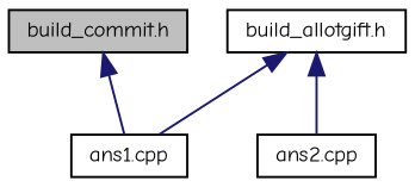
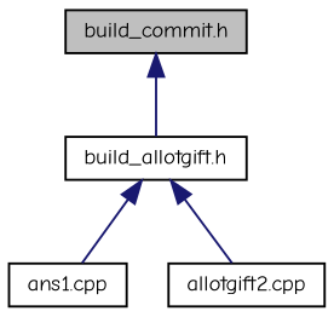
  digraph {
    fontname="Comic Neue"
    node [color=black fillcolor=white fontname="Comic Neue" fontsize=10 shape=record style=filled]
    edge [color=midnightblue dir=back fontname="Comic Neue" fontsize=10 labelfontname=Helvetica labelfontsize=10 style=solid]
    n1 [fillcolor=grey75 fontcolor=black height=0.2 label="build_commit.h" width=0.4]
    n2 [height=0.2 label="build_allotgift.h" width=0.4]
    n3 [height=0.2 label="ans1.cpp" width=0.4]
-   n4 [height=0.2 label="ans2.cpp" width=0.4]
-   n1 -> n3
+   n4 [height=0.2 label="allotgift2.cpp" width=0.4]
+   n1 -> n2
    n2 -> n3
    n2 -> n4
  }
